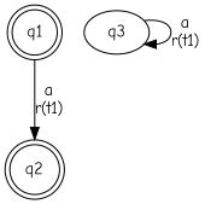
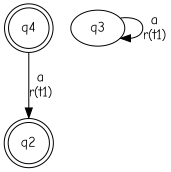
  digraph {
    fontname="Comic Neue"
    node [fontname="Comic Neue" shape=doublecircle]
    edge [fontname="Comic Neue"]
-   n1 [label=q1]
+   n1 [label=q4]
    n2 [label=q2]
    n3 [label=q3 shape=""]
    n1 -> n2 [label="a\nr(t1)\n"]
    n3 -> n3 [label="a\nr(t1)\n"]
  }
